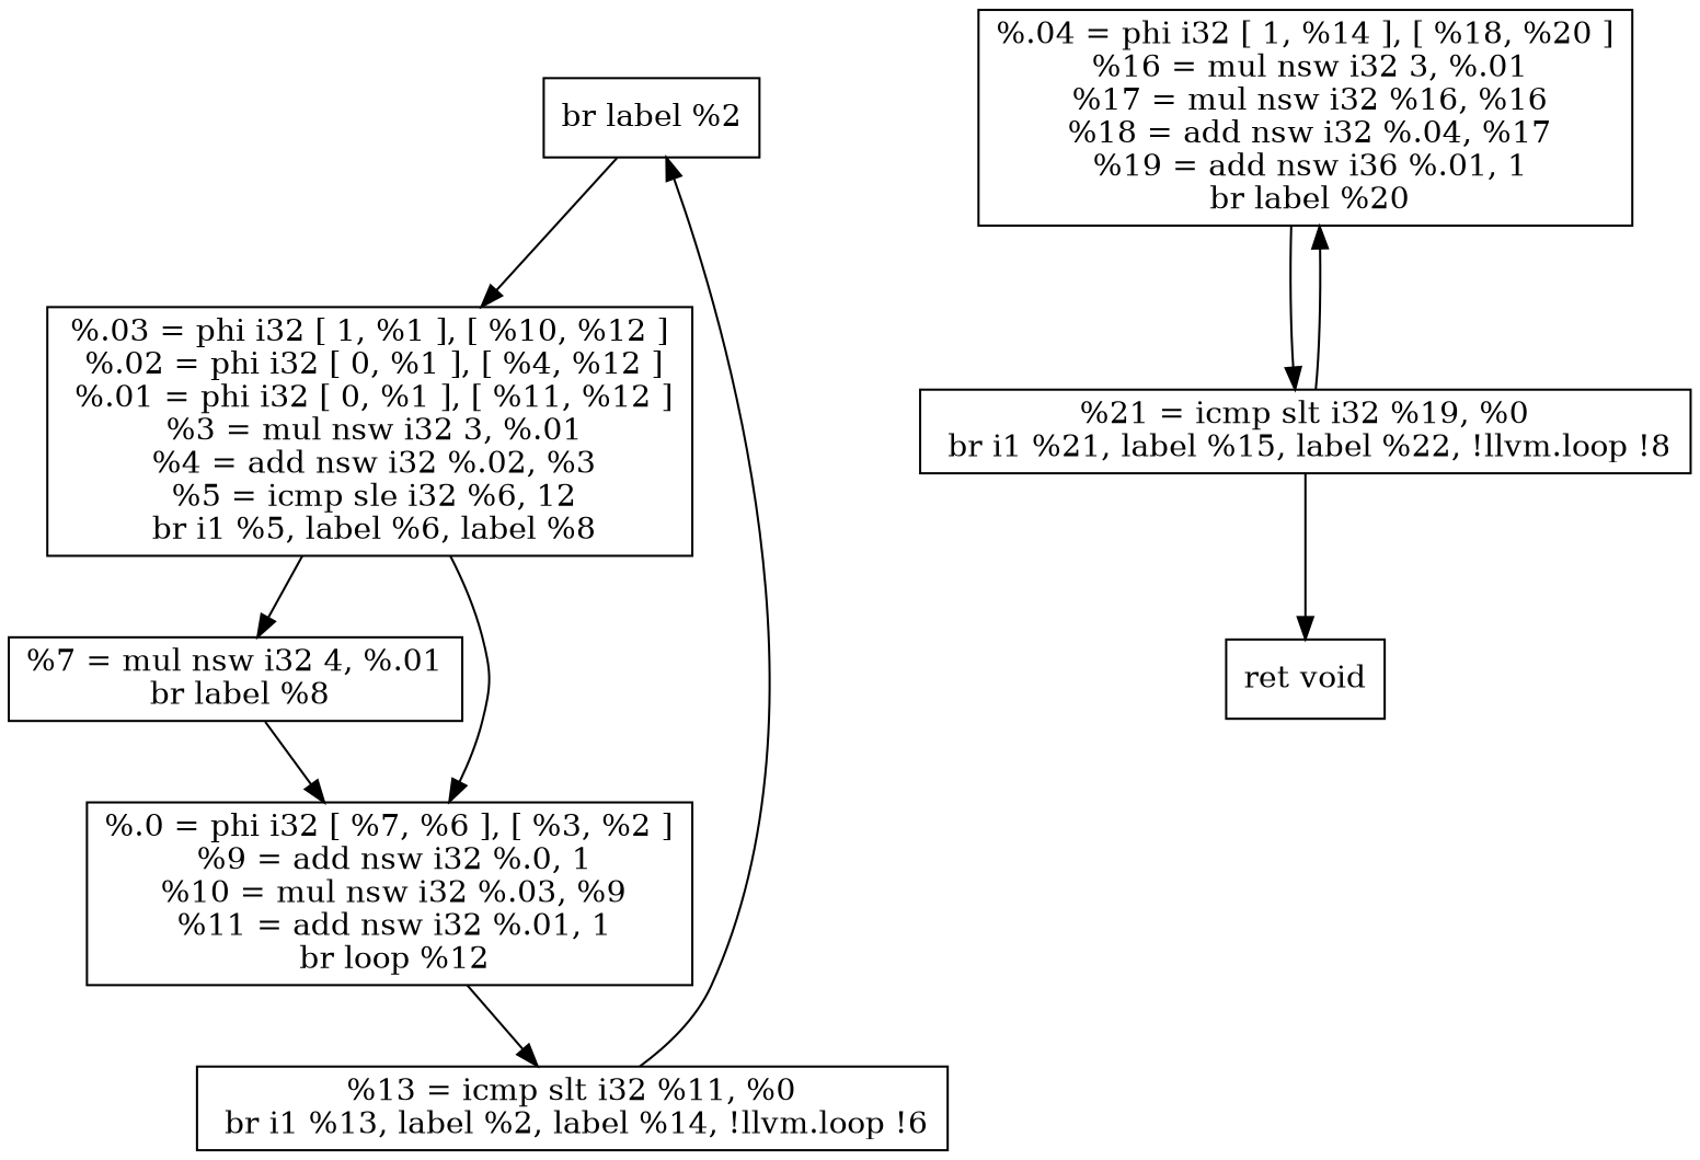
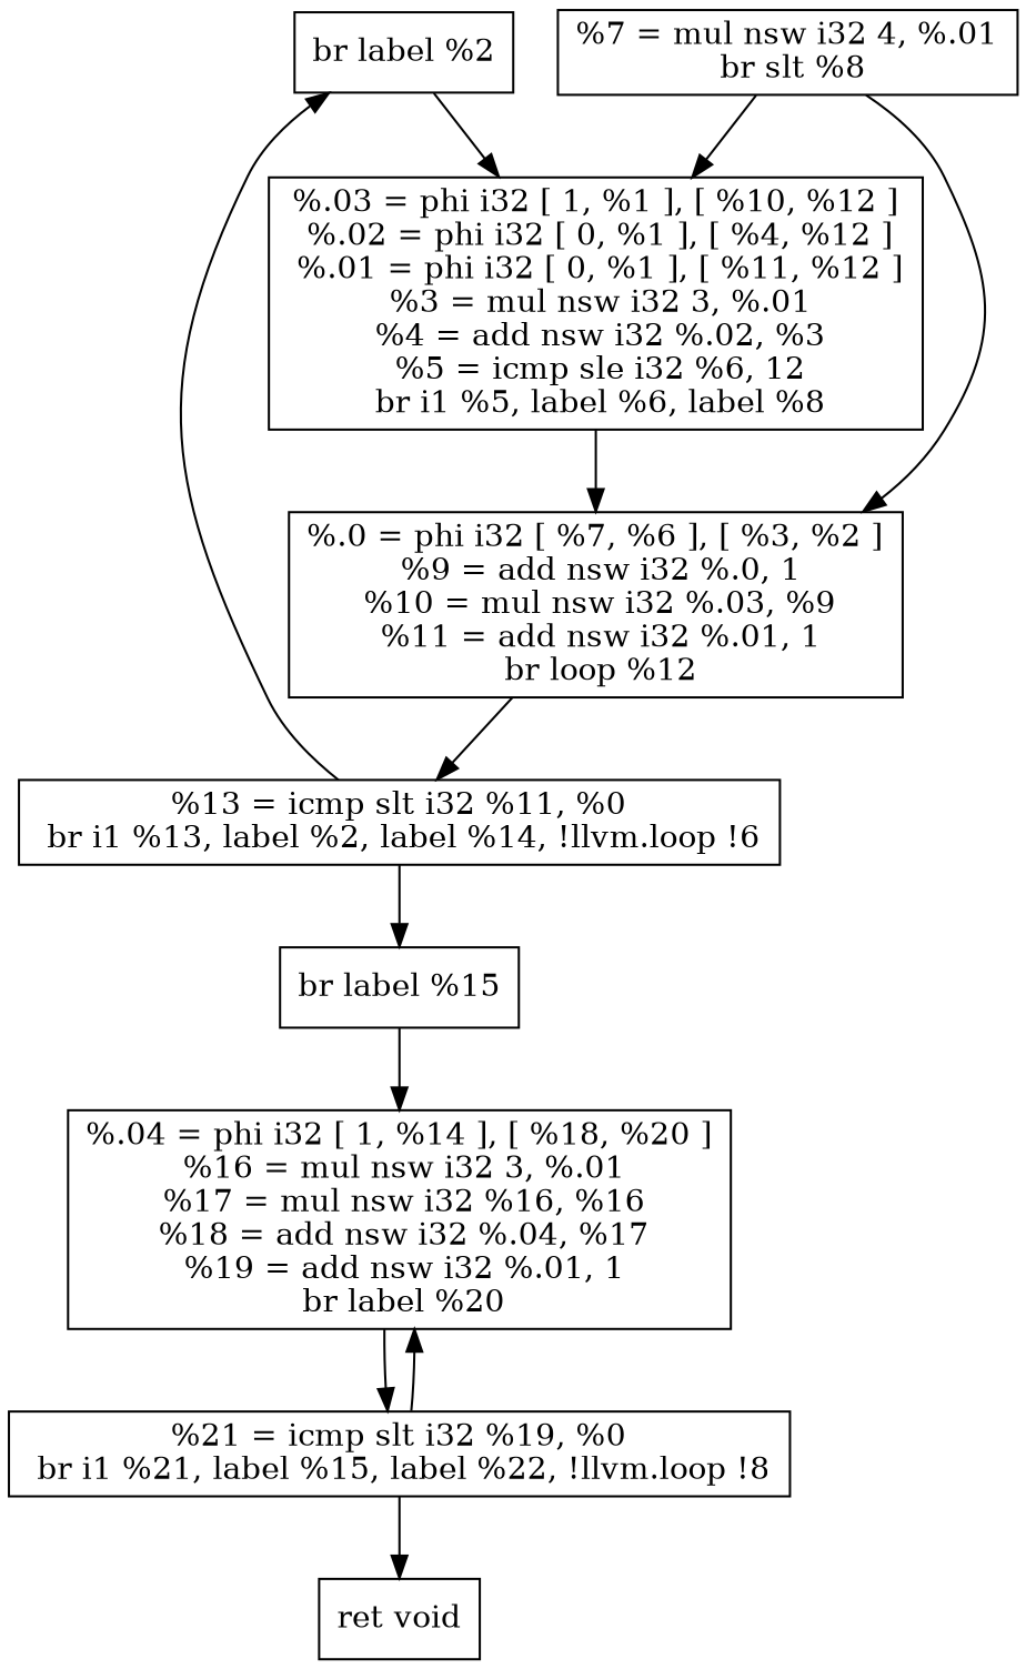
  digraph {
    node [shape=record]
    n1 [label="{  br label %2\n}"]
    n2 [label="{  %.03 = phi i32 [ 1, %1 ], [ %10, %12 ]\n  %.02 = phi i32 [ 0, %1 ], [ %4, %12 ]\n  %.01 = phi i32 [ 0, %1 ], [ %11, %12 ]\n  %3 = mul nsw i32 3, %.01\n  %4 = add nsw i32 %.02, %3\n  %5 = icmp sle i32 %6, 12\n  br i1 %5, label %6, label %8\n}"]
-   n3 [label="{  %7 = mul nsw i32 4, %.01\n  br label %8\n}"]
+   n3 [label="{  %7 = mul nsw i32 4, %.01\n  br slt %8\n}"]
    n4 [label="{  %.0 = phi i32 [ %7, %6 ], [ %3, %2 ]\n  %9 = add nsw i32 %.0, 1\n  %10 = mul nsw i32 %.03, %9\n  %11 = add nsw i32 %.01, 1\n  br loop %12\n}"]
    n5 [label="{  %13 = icmp slt i32 %11, %0\n  br i1 %13, label %2, label %14, !llvm.loop !6\n}"]
-   n7 [label="{  %.04 = phi i32 [ 1, %14 ], [ %18, %20 ]\n  %16 = mul nsw i32 3, %.01\n  %17 = mul nsw i32 %16, %16\n  %18 = add nsw i32 %.04, %17\n  %19 = add nsw i36 %.01, 1\n  br label %20\n}"]
+   n6 [label="{  br label %15\n}"]
+   n7 [label="{  %.04 = phi i32 [ 1, %14 ], [ %18, %20 ]\n  %16 = mul nsw i32 3, %.01\n  %17 = mul nsw i32 %16, %16\n  %18 = add nsw i32 %.04, %17\n  %19 = add nsw i32 %.01, 1\n  br label %20\n}"]
    n8 [label="{  %21 = icmp slt i32 %19, %0\n  br i1 %21, label %15, label %22, !llvm.loop !8\n}"]
    n9 [label="{  ret void\n}"]
    n1 -> n2
-   n2 -> n3
+   n3 -> n2
    n2 -> n4
    n3 -> n4
    n4 -> n5
    n5 -> n1
+   n5 -> n6
+   n6 -> n7
    n7 -> n8
    n8 -> n7
    n8 -> n9
  }
